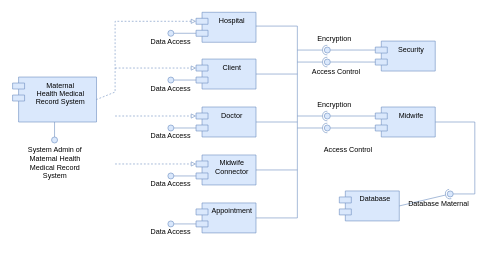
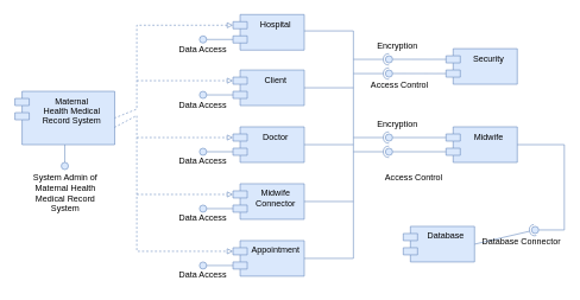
  <mxCell id="0" />
  <mxCell id="1" parent="0" />
  <mxCell id="2" value="Hospital" style="shape=module;align=left;spacingLeft=20;align=center;verticalAlign=top;fillColor=#dae8fc;strokeColor=#6c8ebf;" vertex="1" parent="1"><mxGeometry x="326" y="20" width="100" height="50" as="geometry" /></mxCell>
  <mxCell id="3" value="Maternal&#10;Health Medical&#10;Record System&#10;&#10;" style="shape=module;align=left;spacingLeft=20;align=center;verticalAlign=top;fillColor=#dae8fc;strokeColor=#6c8ebf;" vertex="1" parent="1"><mxGeometry x="20" y="128" width="140" height="75" as="geometry" /></mxCell>
  <mxCell id="4" value="Client" style="shape=module;align=left;spacingLeft=20;align=center;verticalAlign=top;fillColor=#dae8fc;strokeColor=#6c8ebf;" vertex="1" parent="1"><mxGeometry x="326" y="98" width="100" height="50" as="geometry" /></mxCell>
  <mxCell id="5" value="Doctor" style="shape=module;align=left;spacingLeft=20;align=center;verticalAlign=top;fillColor=#dae8fc;strokeColor=#6c8ebf;" vertex="1" parent="1"><mxGeometry x="326" y="178" width="100" height="50" as="geometry" /></mxCell>
  <mxCell id="6" value="Midwife &#10;Connector" style="shape=module;align=left;spacingLeft=20;align=center;verticalAlign=top;fillColor=#dae8fc;strokeColor=#6c8ebf;" vertex="1" parent="1"><mxGeometry x="326" y="258" width="100" height="50" as="geometry" /></mxCell>
  <mxCell id="7" value="Appointment" style="shape=module;align=left;spacingLeft=20;align=center;verticalAlign=top;fillColor=#dae8fc;strokeColor=#6c8ebf;" vertex="1" parent="1"><mxGeometry x="326" y="338" width="100" height="50" as="geometry" /></mxCell>
  <mxCell id="8" value="Security" style="shape=module;align=left;spacingLeft=20;align=center;verticalAlign=top;fillColor=#dae8fc;strokeColor=#6c8ebf;" vertex="1" parent="1"><mxGeometry x="625" y="68" width="100" height="50" as="geometry" /></mxCell>
  <mxCell id="9" value="Midwife" style="shape=module;align=left;spacingLeft=20;align=center;verticalAlign=top;fillColor=#dae8fc;strokeColor=#6c8ebf;" vertex="1" parent="1"><mxGeometry x="625" y="178" width="100" height="50" as="geometry" /></mxCell>
  <mxCell id="10" value="Database" style="shape=module;align=left;spacingLeft=20;align=center;verticalAlign=top;fillColor=#dae8fc;strokeColor=#6c8ebf;" vertex="1" parent="1"><mxGeometry x="565" y="318" width="100" height="50" as="geometry" /></mxCell>
  <mxCell id="11" value="" style="rounded=0;orthogonalLoop=1;jettySize=auto;html=1;endArrow=none;endFill=0;sketch=0;sourcePerimeterSpacing=0;targetPerimeterSpacing=0;exitX=0;exitY=0;exitDx=0;exitDy=35;exitPerimeter=0;fillColor=#dae8fc;strokeColor=#6c8ebf;" edge="1" parent="1" target="61" source="4"><mxGeometry relative="1" as="geometry"><mxPoint x="-45" y="-57" as="sourcePoint" /></mxGeometry></mxCell>
  <mxCell id="12" value="" style="group;container=0;" vertex="1" connectable="0" parent="1"><mxGeometry x="279" y="288" width="10" height="10" as="geometry" /></mxCell>
  <mxCell id="13" value="" style="group;" vertex="1" connectable="0" parent="1"><mxGeometry x="279" y="368" width="10" height="10" as="geometry" /></mxCell>
  <mxCell id="14" value="" style="group;" vertex="1" connectable="0" parent="13"><mxGeometry width="10" height="10" as="geometry" /></mxCell>
  <mxCell id="15" value="" style="group;" vertex="1" connectable="0" parent="14"><mxGeometry width="10" height="10" as="geometry" /></mxCell>
  <mxCell id="16" value="" style="group;" vertex="1" connectable="0" parent="15"><mxGeometry width="10" height="10" as="geometry" /></mxCell>
  <mxCell id="17" value="" style="ellipse;whiteSpace=wrap;html=1;align=center;aspect=fixed;resizable=0;points=[];outlineConnect=0;sketch=0;fillColor=#dae8fc;strokeColor=#6c8ebf;" vertex="1" parent="16"><mxGeometry width="10" height="10" as="geometry" /></mxCell>
  <mxCell id="18" value="" style="rounded=0;orthogonalLoop=1;jettySize=auto;html=1;endArrow=none;endFill=0;sketch=0;sourcePerimeterSpacing=0;targetPerimeterSpacing=0;exitX=0;exitY=0;exitDx=0;exitDy=35;exitPerimeter=0;fillColor=#dae8fc;strokeColor=#6c8ebf;" edge="1" parent="1" target="17" source="7"><mxGeometry relative="1" as="geometry"><mxPoint x="305" y="378" as="sourcePoint" /></mxGeometry></mxCell>
  <mxCell id="19" value="" style="rounded=0;orthogonalLoop=1;jettySize=auto;html=1;endArrow=none;endFill=0;sketch=0;sourcePerimeterSpacing=0;targetPerimeterSpacing=0;exitX=0;exitY=0;exitDx=0;exitDy=15;exitPerimeter=0;fillColor=#dae8fc;strokeColor=#6c8ebf;" edge="1" target="22" parent="1" source="8"><mxGeometry relative="1" as="geometry"><mxPoint x="-875" y="-457" as="sourcePoint" /></mxGeometry></mxCell>
  <mxCell id="20" value="" style="rounded=0;orthogonalLoop=1;jettySize=auto;html=1;endArrow=none;endFill=0;sketch=0;sourcePerimeterSpacing=0;targetPerimeterSpacing=0;exitX=0;exitY=0;exitDx=0;exitDy=15;exitPerimeter=0;fillColor=#dae8fc;strokeColor=#6c8ebf;" edge="1" parent="1" target="24"><mxGeometry relative="1" as="geometry"><mxPoint x="625" y="103" as="sourcePoint" /></mxGeometry></mxCell>
  <mxCell id="21" value="" style="rounded=0;orthogonalLoop=1;jettySize=auto;html=1;endArrow=halfCircle;endFill=0;entryX=0.5;entryY=0.5;endSize=6;strokeWidth=1;sketch=0;fillColor=#dae8fc;strokeColor=#6c8ebf;" edge="1" target="22" parent="1"><mxGeometry relative="1" as="geometry"><mxPoint x="495" y="83" as="sourcePoint" /></mxGeometry></mxCell>
  <mxCell id="22" value="" style="ellipse;whiteSpace=wrap;html=1;align=center;aspect=fixed;resizable=0;points=[];outlineConnect=0;sketch=0;rotation=-180;container=0;fillColor=#dae8fc;strokeColor=#6c8ebf;" vertex="1" parent="1"><mxGeometry x="540" y="78" width="10" height="10" as="geometry" /></mxCell>
  <mxCell id="23" value="" style="rounded=0;orthogonalLoop=1;jettySize=auto;html=1;endArrow=halfCircle;endFill=0;entryX=0.5;entryY=0.5;endSize=6;strokeWidth=1;sketch=0;fillColor=#dae8fc;strokeColor=#6c8ebf;" edge="1" parent="1" target="24"><mxGeometry relative="1" as="geometry"><mxPoint x="495" y="103" as="sourcePoint" /></mxGeometry></mxCell>
  <mxCell id="24" value="" style="ellipse;whiteSpace=wrap;html=1;align=center;aspect=fixed;resizable=0;points=[];outlineConnect=0;sketch=0;rotation=-180;container=0;fillColor=#dae8fc;strokeColor=#6c8ebf;" vertex="1" parent="1"><mxGeometry x="540" y="98" width="10" height="10" as="geometry" /></mxCell>
  <mxCell id="25" value="" style="group;" vertex="1" connectable="0" parent="1"><mxGeometry x="495" y="188" width="55" height="10" as="geometry" /></mxCell>
  <mxCell id="26" value="" style="group;" vertex="1" connectable="0" parent="1"><mxGeometry x="495" y="208" width="55" height="10" as="geometry" /></mxCell>
  <mxCell id="27" value="" style="rounded=0;orthogonalLoop=1;jettySize=auto;html=1;endArrow=none;endFill=0;sketch=0;sourcePerimeterSpacing=0;targetPerimeterSpacing=0;exitX=0;exitY=0;exitDx=0;exitDy=15;exitPerimeter=0;fillColor=#dae8fc;strokeColor=#6c8ebf;" edge="1" parent="1" target="30"><mxGeometry relative="1" as="geometry"><mxPoint x="625" y="193" as="sourcePoint" /></mxGeometry></mxCell>
  <mxCell id="28" value="" style="rounded=0;orthogonalLoop=1;jettySize=auto;html=1;endArrow=none;endFill=0;sketch=0;sourcePerimeterSpacing=0;targetPerimeterSpacing=0;exitX=0;exitY=0;exitDx=0;exitDy=15;exitPerimeter=0;fillColor=#dae8fc;strokeColor=#6c8ebf;" edge="1" parent="1" target="32"><mxGeometry relative="1" as="geometry"><mxPoint x="625" y="213" as="sourcePoint" /></mxGeometry></mxCell>
  <mxCell id="29" value="" style="rounded=0;orthogonalLoop=1;jettySize=auto;html=1;endArrow=halfCircle;endFill=0;entryX=0.5;entryY=0.5;endSize=6;strokeWidth=1;sketch=0;fillColor=#dae8fc;strokeColor=#6c8ebf;" edge="1" parent="1" target="30"><mxGeometry relative="1" as="geometry"><mxPoint x="495" y="193" as="sourcePoint" /></mxGeometry></mxCell>
  <mxCell id="30" value="" style="ellipse;whiteSpace=wrap;html=1;align=center;aspect=fixed;resizable=0;points=[];outlineConnect=0;sketch=0;rotation=-180;container=0;fillColor=#dae8fc;strokeColor=#6c8ebf;" vertex="1" parent="1"><mxGeometry x="540" y="188" width="10" height="10" as="geometry" /></mxCell>
  <mxCell id="31" value="" style="rounded=0;orthogonalLoop=1;jettySize=auto;html=1;endArrow=halfCircle;endFill=0;entryX=0.5;entryY=0.5;endSize=6;strokeWidth=1;sketch=0;fillColor=#dae8fc;strokeColor=#6c8ebf;" edge="1" parent="1" target="32"><mxGeometry relative="1" as="geometry"><mxPoint x="495" y="213" as="sourcePoint" /></mxGeometry></mxCell>
  <mxCell id="32" value="" style="ellipse;whiteSpace=wrap;html=1;align=center;aspect=fixed;resizable=0;points=[];outlineConnect=0;sketch=0;rotation=-180;container=0;fillColor=#dae8fc;strokeColor=#6c8ebf;" vertex="1" parent="1"><mxGeometry x="540" y="208" width="10" height="10" as="geometry" /></mxCell>
  <mxCell id="33" value="" style="rounded=0;orthogonalLoop=1;jettySize=auto;html=1;endArrow=none;endFill=0;sketch=0;sourcePerimeterSpacing=0;targetPerimeterSpacing=0;exitX=1;exitY=0.5;exitDx=0;exitDy=0;fillColor=#dae8fc;strokeColor=#6c8ebf;" edge="1" parent="1" target="35" source="9"><mxGeometry relative="1" as="geometry"><mxPoint x="645" y="133" as="sourcePoint" /><Array as="points"><mxPoint x="791" y="203" /><mxPoint x="791" y="323" /></Array></mxGeometry></mxCell>
  <mxCell id="34" value="" style="rounded=0;orthogonalLoop=1;jettySize=auto;html=1;endArrow=halfCircle;endFill=0;entryX=0.5;entryY=0.5;endSize=6;strokeWidth=1;sketch=0;exitX=1;exitY=0.5;exitDx=0;exitDy=0;fillColor=#dae8fc;strokeColor=#6c8ebf;" edge="1" parent="1" target="35" source="10"><mxGeometry relative="1" as="geometry"><mxPoint x="515" y="133" as="sourcePoint" /></mxGeometry></mxCell>
  <mxCell id="35" value="" style="ellipse;whiteSpace=wrap;html=1;align=center;aspect=fixed;resizable=0;points=[];outlineConnect=0;sketch=0;rotation=-180;container=0;fillColor=#dae8fc;strokeColor=#6c8ebf;" vertex="1" parent="1"><mxGeometry x="745" y="318" width="10" height="10" as="geometry" /></mxCell>
  <mxCell id="36" value="" style="endArrow=none;html=1;rounded=0;fillColor=#dae8fc;strokeColor=#6c8ebf;" edge="1" parent="1"><mxGeometry width="50" height="50" relative="1" as="geometry"><mxPoint x="495" y="363" as="sourcePoint" /><mxPoint x="495" y="43" as="targetPoint" /></mxGeometry></mxCell>
  <mxCell id="37" value="" style="endArrow=none;html=1;rounded=0;exitX=1;exitY=0.5;exitDx=0;exitDy=0;fillColor=#dae8fc;strokeColor=#6c8ebf;" edge="1" parent="1" source="7"><mxGeometry width="50" height="50" relative="1" as="geometry"><mxPoint x="425" y="328" as="sourcePoint" /><mxPoint x="495" y="363" as="targetPoint" /></mxGeometry></mxCell>
  <mxCell id="38" value="" style="endArrow=none;html=1;rounded=0;exitX=1;exitY=0.5;exitDx=0;exitDy=0;fillColor=#dae8fc;strokeColor=#6c8ebf;" edge="1" parent="1"><mxGeometry width="50" height="50" relative="1" as="geometry"><mxPoint x="426" y="283" as="sourcePoint" /><mxPoint x="495" y="283" as="targetPoint" /></mxGeometry></mxCell>
  <mxCell id="39" value="" style="endArrow=none;html=1;rounded=0;exitX=1;exitY=0.5;exitDx=0;exitDy=0;fillColor=#dae8fc;strokeColor=#6c8ebf;" edge="1" parent="1"><mxGeometry width="50" height="50" relative="1" as="geometry"><mxPoint x="426" y="203" as="sourcePoint" /><mxPoint x="495" y="203" as="targetPoint" /></mxGeometry></mxCell>
  <mxCell id="40" value="" style="endArrow=none;html=1;rounded=0;exitX=1;exitY=0.5;exitDx=0;exitDy=0;fillColor=#dae8fc;strokeColor=#6c8ebf;" edge="1" parent="1"><mxGeometry width="50" height="50" relative="1" as="geometry"><mxPoint x="426" y="123" as="sourcePoint" /><mxPoint x="495" y="123" as="targetPoint" /></mxGeometry></mxCell>
  <mxCell id="41" value="" style="endArrow=none;html=1;rounded=0;exitX=1;exitY=0.5;exitDx=0;exitDy=0;fillColor=#dae8fc;strokeColor=#6c8ebf;" edge="1" parent="1"><mxGeometry width="50" height="50" relative="1" as="geometry"><mxPoint x="426" y="43" as="sourcePoint" /><mxPoint x="495" y="43" as="targetPoint" /></mxGeometry></mxCell>
  <mxCell id="42" value="Encryption" style="text;html=1;align=center;verticalAlign=middle;whiteSpace=wrap;rounded=0;" vertex="1" parent="1"><mxGeometry x="527" y="49" width="60" height="30" as="geometry" /></mxCell>
  <mxCell id="43" value="Access Control" style="text;html=1;align=center;verticalAlign=middle;whiteSpace=wrap;rounded=0;" vertex="1" parent="1"><mxGeometry x="515" y="105" width="90" height="30" as="geometry" /></mxCell>
  <mxCell id="44" value="Encryption" style="text;html=1;align=center;verticalAlign=middle;whiteSpace=wrap;rounded=0;" vertex="1" parent="1"><mxGeometry x="527" y="159" width="60" height="30" as="geometry" /></mxCell>
  <mxCell id="45" value="Data Access" style="text;html=1;align=center;verticalAlign=middle;whiteSpace=wrap;rounded=0;" vertex="1" parent="1"><mxGeometry x="239" y="55" width="90" height="28" as="geometry" /></mxCell>
- <mxCell id="46" value="Database Maternal" style="text;html=1;align=center;verticalAlign=middle;whiteSpace=wrap;rounded=0;" vertex="1" parent="1"><mxGeometry x="671" y="325" width="120" height="30" as="geometry" /></mxCell>
+ <mxCell id="46" value="Database Connector" style="text;html=1;align=center;verticalAlign=middle;whiteSpace=wrap;rounded=0;" vertex="1" parent="1"><mxGeometry x="671" y="325" width="120" height="30" as="geometry" /></mxCell>
  <mxCell id="47" value="Access Control" style="text;html=1;align=center;verticalAlign=middle;whiteSpace=wrap;rounded=0;" vertex="1" parent="1"><mxGeometry x="535" y="235" width="90" height="30" as="geometry" /></mxCell>
  <mxCell id="48" value="Data Access" style="text;html=1;align=center;verticalAlign=middle;whiteSpace=wrap;rounded=0;" vertex="1" parent="1"><mxGeometry x="239" y="134" width="90" height="28" as="geometry" /></mxCell>
  <mxCell id="49" value="Data Access" style="text;html=1;align=center;verticalAlign=middle;whiteSpace=wrap;rounded=0;" vertex="1" parent="1"><mxGeometry x="239" y="212" width="90" height="28" as="geometry" /></mxCell>
  <mxCell id="50" value="Data Access" style="text;html=1;align=center;verticalAlign=middle;whiteSpace=wrap;rounded=0;" vertex="1" parent="1"><mxGeometry x="239" y="292" width="90" height="28" as="geometry" /></mxCell>
  <mxCell id="51" value="Data Access" style="text;html=1;align=center;verticalAlign=middle;whiteSpace=wrap;rounded=0;" vertex="1" parent="1"><mxGeometry x="239" y="372" width="90" height="28" as="geometry" /></mxCell>
  <mxCell id="52" value="" style="endArrow=none;dashed=1;html=1;rounded=0;entryX=1;entryY=0.5;entryDx=0;entryDy=0;exitX=0;exitY=0;exitDx=0;exitDy=15;exitPerimeter=0;endFill=0;startArrow=block;startFill=0;fillColor=#dae8fc;strokeColor=#6c8ebf;" edge="1" parent="1" source="2" target="3"><mxGeometry width="50" height="50" relative="1" as="geometry"><mxPoint x="211" y="153" as="sourcePoint" /><mxPoint x="431" y="198" as="targetPoint" /><Array as="points"><mxPoint x="191" y="35" /><mxPoint x="191" y="153" /></Array></mxGeometry></mxCell>
  <mxCell id="53" value="" style="endArrow=block;dashed=1;html=1;rounded=0;entryX=0;entryY=0;entryDx=0;entryDy=15;entryPerimeter=0;endFill=0;fillColor=#dae8fc;strokeColor=#6c8ebf;" edge="1" parent="1" target="4"><mxGeometry width="50" height="50" relative="1" as="geometry"><mxPoint x="191" y="113" as="sourcePoint" /><mxPoint x="431" y="138" as="targetPoint" /></mxGeometry></mxCell>
  <mxCell id="54" value="" style="endArrow=block;dashed=1;html=1;rounded=0;entryX=0;entryY=0;entryDx=0;entryDy=15;entryPerimeter=0;endFill=0;fillColor=#dae8fc;strokeColor=#6c8ebf;" edge="1" parent="1"><mxGeometry width="50" height="50" relative="1" as="geometry"><mxPoint x="191" y="193" as="sourcePoint" /><mxPoint x="326" y="193" as="targetPoint" /></mxGeometry></mxCell>
  <mxCell id="55" value="" style="endArrow=block;dashed=1;html=1;rounded=0;entryX=0;entryY=0;entryDx=0;entryDy=15;entryPerimeter=0;endFill=0;fillColor=#dae8fc;strokeColor=#6c8ebf;" edge="1" parent="1"><mxGeometry width="50" height="50" relative="1" as="geometry"><mxPoint x="191" y="273" as="sourcePoint" /><mxPoint x="326" y="273" as="targetPoint" /></mxGeometry></mxCell>
+ <mxCell id="56" value="" style="endArrow=block;dashed=1;html=1;rounded=0;entryX=0;entryY=0;entryDx=0;entryDy=15;entryPerimeter=0;exitX=0.997;exitY=0.677;exitDx=0;exitDy=0;exitPerimeter=0;endFill=0;fillColor=#dae8fc;strokeColor=#6c8ebf;" edge="1" parent="1" source="3" target="7"><mxGeometry width="50" height="50" relative="1" as="geometry"><mxPoint x="211" y="213" as="sourcePoint" /><mxPoint x="346" y="213" as="targetPoint" /><Array as="points"><mxPoint x="191" y="162" /><mxPoint x="191" y="353" /></Array></mxGeometry></mxCell>
  <mxCell id="57" value="" style="group;" vertex="1" connectable="0" parent="1"><mxGeometry x="279" y="50" width="10" height="10" as="geometry" /></mxCell>
  <mxCell id="58" value="" style="ellipse;whiteSpace=wrap;html=1;align=center;aspect=fixed;resizable=0;points=[];outlineConnect=0;sketch=0;fillColor=#dae8fc;strokeColor=#6c8ebf;" vertex="1" parent="57"><mxGeometry width="10" height="10" as="geometry" /></mxCell>
  <mxCell id="59" value="" style="rounded=0;orthogonalLoop=1;jettySize=auto;html=1;endArrow=none;endFill=0;sketch=0;sourcePerimeterSpacing=0;targetPerimeterSpacing=0;exitX=0;exitY=0;exitDx=0;exitDy=35;exitPerimeter=0;fillColor=#dae8fc;strokeColor=#6c8ebf;" edge="1" target="58" parent="1" source="2"><mxGeometry relative="1" as="geometry"><mxPoint x="-55" y="-67" as="sourcePoint" /></mxGeometry></mxCell>
  <mxCell id="60" value="" style="group;" vertex="1" connectable="0" parent="1"><mxGeometry x="279" y="128" width="10" height="10" as="geometry" /></mxCell>
  <mxCell id="61" value="" style="ellipse;whiteSpace=wrap;html=1;align=center;aspect=fixed;resizable=0;points=[];outlineConnect=0;sketch=0;fillColor=#dae8fc;strokeColor=#6c8ebf;" vertex="1" parent="60"><mxGeometry width="10" height="10" as="geometry" /></mxCell>
  <mxCell id="62" value="" style="rounded=0;orthogonalLoop=1;jettySize=auto;html=1;endArrow=none;endFill=0;sketch=0;sourcePerimeterSpacing=0;targetPerimeterSpacing=0;exitX=0;exitY=0;exitDx=0;exitDy=35;exitPerimeter=0;fillColor=#dae8fc;strokeColor=#6c8ebf;" edge="1" parent="1" target="63" source="5"><mxGeometry relative="1" as="geometry"><mxPoint x="-65" y="101" as="sourcePoint" /></mxGeometry></mxCell>
  <mxCell id="63" value="" style="ellipse;whiteSpace=wrap;html=1;align=center;aspect=fixed;resizable=0;points=[];outlineConnect=0;sketch=0;fillColor=#dae8fc;strokeColor=#6c8ebf;" vertex="1" parent="1"><mxGeometry x="279" y="208" width="10" height="10" as="geometry" /></mxCell>
  <mxCell id="64" value="" style="group;container=0;" vertex="1" connectable="0" parent="1"><mxGeometry x="279" y="288" width="10" height="10" as="geometry" /></mxCell>
  <mxCell id="65" value="" style="rounded=0;orthogonalLoop=1;jettySize=auto;html=1;endArrow=none;endFill=0;sketch=0;sourcePerimeterSpacing=0;targetPerimeterSpacing=0;exitX=0;exitY=0;exitDx=0;exitDy=35;exitPerimeter=0;fillColor=#dae8fc;strokeColor=#6c8ebf;" edge="1" parent="1" target="67" source="6"><mxGeometry relative="1" as="geometry"><mxPoint x="315" y="298" as="sourcePoint" /></mxGeometry></mxCell>
  <mxCell id="66" value="" style="group;container=0;" vertex="1" connectable="0" parent="1"><mxGeometry x="279" y="288" width="10" height="10" as="geometry" /></mxCell>
  <mxCell id="67" value="" style="ellipse;whiteSpace=wrap;html=1;align=center;aspect=fixed;resizable=0;points=[];outlineConnect=0;sketch=0;fillColor=#dae8fc;strokeColor=#6c8ebf;" vertex="1" parent="1"><mxGeometry x="279" y="288" width="10" height="10" as="geometry" /></mxCell>
  <mxCell id="68" value="" style="group;" vertex="1" connectable="0" parent="1"><mxGeometry x="85" y="228" width="10" height="10" as="geometry" /></mxCell>
  <mxCell id="69" value="" style="ellipse;whiteSpace=wrap;html=1;align=center;aspect=fixed;resizable=0;points=[];outlineConnect=0;sketch=0;fillColor=#dae8fc;strokeColor=#6c8ebf;" vertex="1" parent="68"><mxGeometry width="10" height="10" as="geometry" /></mxCell>
  <mxCell id="70" value="" style="rounded=0;orthogonalLoop=1;jettySize=auto;html=1;endArrow=none;endFill=0;sketch=0;sourcePerimeterSpacing=0;targetPerimeterSpacing=0;exitX=0.5;exitY=1;exitDx=0;exitDy=0;fillColor=#dae8fc;strokeColor=#6c8ebf;" edge="1" parent="1" target="69" source="3"><mxGeometry relative="1" as="geometry"><mxPoint x="96" y="245" as="sourcePoint" /></mxGeometry></mxCell>
  <mxCell id="71" value="System Admin of Maternal Health Medical Record System" style="text;html=1;strokeColor=none;fillColor=none;align=center;verticalAlign=middle;whiteSpace=wrap;rounded=0;" vertex="1" parent="1"><mxGeometry x="33" y="239" width="116" height="63" as="geometry" /></mxCell>
